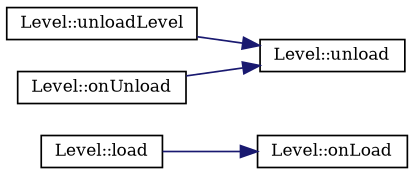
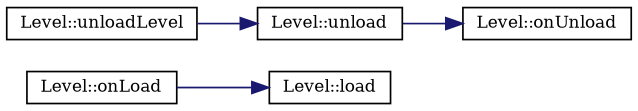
  digraph {
    fontname="DejaVu Serif"
    rankdir=LR
    node [color=black fillcolor=white fontname="DejaVu Serif" fontsize=10 shape=record style=filled]
    edge [color=midnightblue fontname="DejaVu Serif" fontsize=10 labelfontname=Helvetica labelfontsize=10 style=solid]
    n1 [height=0.2 label="Level::load" width=0.4]
    n2 [height=0.2 label="Level::onLoad" width=0.4]
    n3 [height=0.2 label="Level::unloadLevel" width=0.4]
    n4 [height=0.2 label="Level::unload" width=0.4]
    n5 [height=0.2 label="Level::onUnload" width=0.4]
-   n1 -> n2
+   n2 -> n1
    n3 -> n4
-   n5 -> n4
+   n4 -> n5
  }
